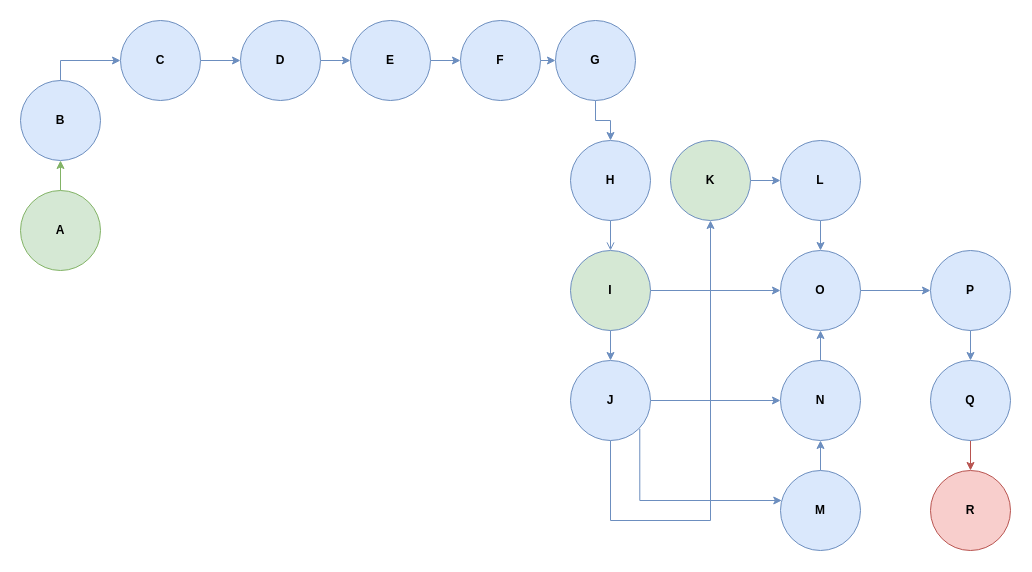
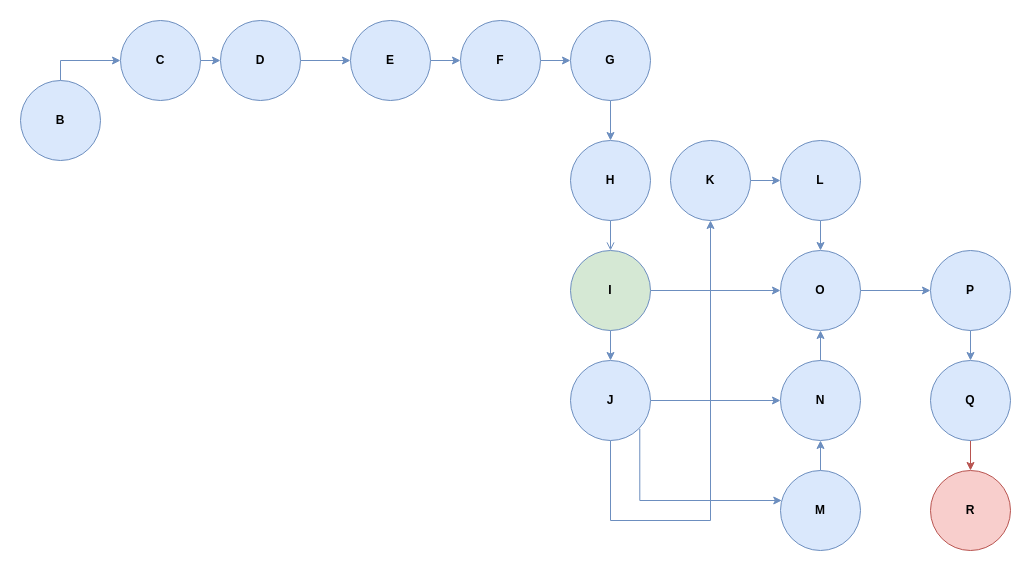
  <mxCell id="0" />
  <mxCell id="1" parent="0" />
  <mxCell id="2" style="edgeStyle=orthogonalEdgeStyle;rounded=0;orthogonalLoop=1;jettySize=auto;html=1;exitX=1;exitY=0.5;exitDx=0;exitDy=0;entryX=0;entryY=0.5;entryDx=0;entryDy=0;fontStyle=1;fillColor=#dae8fc;strokeColor=#6c8ebf;" edge="1" parent="1" source="3" target="7"><mxGeometry relative="1" as="geometry" /></mxCell>
- <mxCell id="3" value="K" style="ellipse;whiteSpace=wrap;html=1;aspect=fixed;fontStyle=1;fillColor=#d5e8d4;strokeColor=#6c8ebf;" vertex="1" parent="1"><mxGeometry x="670" y="140" width="80" height="80" as="geometry" /></mxCell>
+ <mxCell id="3" value="K" style="ellipse;whiteSpace=wrap;html=1;aspect=fixed;fontStyle=1;fillColor=#dae8fc;strokeColor=#6c8ebf;" vertex="1" parent="1"><mxGeometry x="670" y="140" width="80" height="80" as="geometry" /></mxCell>
  <mxCell id="4" style="edgeStyle=orthogonalEdgeStyle;rounded=0;orthogonalLoop=1;jettySize=auto;html=1;exitX=1;exitY=0.5;exitDx=0;exitDy=0;entryX=0;entryY=0.5;entryDx=0;entryDy=0;fontStyle=1;fillColor=#dae8fc;strokeColor=#6c8ebf;" edge="1" parent="1" source="5" target="34"><mxGeometry relative="1" as="geometry" /></mxCell>
  <mxCell id="5" value="O" style="ellipse;whiteSpace=wrap;html=1;aspect=fixed;fontStyle=1;fillColor=#dae8fc;strokeColor=#6c8ebf;" vertex="1" parent="1"><mxGeometry x="780" y="250" width="80" height="80" as="geometry" /></mxCell>
  <mxCell id="6" style="edgeStyle=orthogonalEdgeStyle;rounded=0;orthogonalLoop=1;jettySize=auto;html=1;exitX=0.5;exitY=1;exitDx=0;exitDy=0;entryX=0.5;entryY=0;entryDx=0;entryDy=0;fontStyle=1;fillColor=#dae8fc;strokeColor=#6c8ebf;" edge="1" parent="1" source="7" target="5"><mxGeometry relative="1" as="geometry" /></mxCell>
  <mxCell id="7" value="L" style="ellipse;whiteSpace=wrap;html=1;aspect=fixed;fontStyle=1;fillColor=#dae8fc;strokeColor=#6c8ebf;" vertex="1" parent="1"><mxGeometry x="780" y="140" width="80" height="80" as="geometry" /></mxCell>
  <mxCell id="8" style="edgeStyle=orthogonalEdgeStyle;rounded=0;orthogonalLoop=1;jettySize=auto;html=1;exitX=0.5;exitY=1;exitDx=0;exitDy=0;entryX=0.5;entryY=1;entryDx=0;entryDy=0;fontStyle=1;fillColor=#dae8fc;strokeColor=#6c8ebf;" edge="1" parent="1" source="11" target="3"><mxGeometry relative="1" as="geometry"><Array as="points"><mxPoint x="610" y="520" /><mxPoint x="710" y="520" /></Array></mxGeometry></mxCell>
  <mxCell id="9" style="edgeStyle=orthogonalEdgeStyle;rounded=0;orthogonalLoop=1;jettySize=auto;html=1;exitX=1;exitY=1;exitDx=0;exitDy=0;fontStyle=1;fillColor=#dae8fc;strokeColor=#6c8ebf;" edge="1" parent="1" target="32"><mxGeometry relative="1" as="geometry"><mxPoint x="639.284" y="428.284" as="sourcePoint" /><mxPoint x="782.716" y="481.716" as="targetPoint" /><Array as="points"><mxPoint x="639" y="500" /></Array></mxGeometry></mxCell>
  <mxCell id="10" style="edgeStyle=orthogonalEdgeStyle;rounded=0;orthogonalLoop=1;jettySize=auto;html=1;exitX=1;exitY=0.5;exitDx=0;exitDy=0;entryX=0;entryY=0.5;entryDx=0;entryDy=0;fontStyle=1;fillColor=#dae8fc;strokeColor=#6c8ebf;" edge="1" parent="1" source="11" target="36"><mxGeometry relative="1" as="geometry" /></mxCell>
  <mxCell id="11" value="J" style="ellipse;whiteSpace=wrap;html=1;aspect=fixed;fontStyle=1;fillColor=#dae8fc;strokeColor=#6c8ebf;" vertex="1" parent="1"><mxGeometry x="570" y="360" width="80" height="80" as="geometry" /></mxCell>
  <mxCell id="12" style="edgeStyle=orthogonalEdgeStyle;rounded=0;orthogonalLoop=1;jettySize=auto;html=1;exitX=0.5;exitY=1;exitDx=0;exitDy=0;entryX=0.5;entryY=0;entryDx=0;entryDy=0;fontStyle=1;fillColor=#dae8fc;strokeColor=#6c8ebf;" edge="1" parent="1" source="14" target="11"><mxGeometry relative="1" as="geometry" /></mxCell>
  <mxCell id="13" style="edgeStyle=orthogonalEdgeStyle;rounded=0;orthogonalLoop=1;jettySize=auto;html=1;exitX=1;exitY=0.5;exitDx=0;exitDy=0;entryX=0;entryY=0.5;entryDx=0;entryDy=0;fontStyle=1;fillColor=#dae8fc;strokeColor=#6c8ebf;" edge="1" parent="1" source="14" target="5"><mxGeometry relative="1" as="geometry" /></mxCell>
  <mxCell id="14" value="I" style="ellipse;whiteSpace=wrap;html=1;aspect=fixed;fontStyle=1;fillColor=#d5e8d4;strokeColor=#6c8ebf;" vertex="1" parent="1"><mxGeometry x="570" y="250" width="80" height="80" as="geometry" /></mxCell>
  <mxCell id="15" style="edgeStyle=orthogonalEdgeStyle;rounded=0;orthogonalLoop=1;jettySize=auto;html=1;exitX=0.5;exitY=1;exitDx=0;exitDy=0;entryX=0.5;entryY=0;entryDx=0;entryDy=0;fontStyle=1;fillColor=#dae8fc;strokeColor=#6c8ebf;endArrow=open;" edge="1" parent="1" source="16" target="14"><mxGeometry relative="1" as="geometry" /></mxCell>
  <mxCell id="16" value="H" style="ellipse;whiteSpace=wrap;html=1;aspect=fixed;fontStyle=1;fillColor=#dae8fc;strokeColor=#6c8ebf;" vertex="1" parent="1"><mxGeometry x="570" y="140" width="80" height="80" as="geometry" /></mxCell>
  <mxCell id="17" style="edgeStyle=orthogonalEdgeStyle;rounded=0;orthogonalLoop=1;jettySize=auto;html=1;exitX=0.5;exitY=1;exitDx=0;exitDy=0;entryX=0.5;entryY=0;entryDx=0;entryDy=0;fontStyle=1;fillColor=#dae8fc;strokeColor=#6c8ebf;" edge="1" parent="1" source="18" target="16"><mxGeometry relative="1" as="geometry" /></mxCell>
- <mxCell id="18" value="G" style="ellipse;whiteSpace=wrap;html=1;aspect=fixed;fontStyle=1;fillColor=#dae8fc;strokeColor=#6c8ebf;" vertex="1" parent="1"><mxGeometry x="555" y="20" width="80" height="80" as="geometry" /></mxCell>
+ <mxCell id="18" value="G" style="ellipse;whiteSpace=wrap;html=1;aspect=fixed;fontStyle=1;fillColor=#dae8fc;strokeColor=#6c8ebf;" vertex="1" parent="1"><mxGeometry x="570" y="20" width="80" height="80" as="geometry" /></mxCell>
  <mxCell id="19" style="edgeStyle=orthogonalEdgeStyle;rounded=0;orthogonalLoop=1;jettySize=auto;html=1;exitX=1;exitY=0.5;exitDx=0;exitDy=0;entryX=0;entryY=0.5;entryDx=0;entryDy=0;fontStyle=1;fillColor=#dae8fc;strokeColor=#6c8ebf;" edge="1" parent="1" source="20" target="18"><mxGeometry relative="1" as="geometry" /></mxCell>
  <mxCell id="20" value="F" style="ellipse;whiteSpace=wrap;html=1;aspect=fixed;fontStyle=1;fillColor=#dae8fc;strokeColor=#6c8ebf;" vertex="1" parent="1"><mxGeometry x="460" y="20" width="80" height="80" as="geometry" /></mxCell>
  <mxCell id="21" style="edgeStyle=orthogonalEdgeStyle;rounded=0;orthogonalLoop=1;jettySize=auto;html=1;exitX=1;exitY=0.5;exitDx=0;exitDy=0;entryX=0;entryY=0.5;entryDx=0;entryDy=0;fontStyle=1;fillColor=#dae8fc;strokeColor=#6c8ebf;" edge="1" parent="1" source="22" target="20"><mxGeometry relative="1" as="geometry" /></mxCell>
  <mxCell id="22" value="E" style="ellipse;whiteSpace=wrap;html=1;aspect=fixed;fontStyle=1;fillColor=#dae8fc;strokeColor=#6c8ebf;" vertex="1" parent="1"><mxGeometry x="350" y="20" width="80" height="80" as="geometry" /></mxCell>
  <mxCell id="23" style="edgeStyle=orthogonalEdgeStyle;rounded=0;orthogonalLoop=1;jettySize=auto;html=1;exitX=1;exitY=0.5;exitDx=0;exitDy=0;entryX=0;entryY=0.5;entryDx=0;entryDy=0;fontStyle=1;fillColor=#dae8fc;strokeColor=#6c8ebf;" edge="1" parent="1" source="24" target="22"><mxGeometry relative="1" as="geometry" /></mxCell>
- <mxCell id="24" value="D" style="ellipse;whiteSpace=wrap;html=1;aspect=fixed;fontStyle=1;fillColor=#dae8fc;strokeColor=#6c8ebf;" vertex="1" parent="1"><mxGeometry x="240" y="20" width="80" height="80" as="geometry" /></mxCell>
+ <mxCell id="24" value="D" style="ellipse;whiteSpace=wrap;html=1;aspect=fixed;fontStyle=1;fillColor=#dae8fc;strokeColor=#6c8ebf;" vertex="1" parent="1"><mxGeometry x="220" y="20" width="80" height="80" as="geometry" /></mxCell>
  <mxCell id="25" style="edgeStyle=orthogonalEdgeStyle;rounded=0;orthogonalLoop=1;jettySize=auto;html=1;exitX=1;exitY=0.5;exitDx=0;exitDy=0;entryX=0;entryY=0.5;entryDx=0;entryDy=0;fontStyle=1;fillColor=#dae8fc;strokeColor=#6c8ebf;" edge="1" parent="1" source="26" target="24"><mxGeometry relative="1" as="geometry" /></mxCell>
  <mxCell id="26" value="C" style="ellipse;whiteSpace=wrap;html=1;aspect=fixed;fontStyle=1;fillColor=#dae8fc;strokeColor=#6c8ebf;" vertex="1" parent="1"><mxGeometry x="120" y="20" width="80" height="80" as="geometry" /></mxCell>
  <mxCell id="27" style="edgeStyle=orthogonalEdgeStyle;rounded=0;orthogonalLoop=1;jettySize=auto;html=1;exitX=0.5;exitY=0;exitDx=0;exitDy=0;fontStyle=1;fillColor=#dae8fc;strokeColor=#6c8ebf;" edge="1" parent="1" source="28" target="26"><mxGeometry relative="1" as="geometry" /></mxCell>
  <mxCell id="28" value="B" style="ellipse;whiteSpace=wrap;html=1;aspect=fixed;fontStyle=1;fillColor=#dae8fc;strokeColor=#6c8ebf;" vertex="1" parent="1"><mxGeometry x="20" y="80" width="80" height="80" as="geometry" /></mxCell>
- <mxCell id="29" style="edgeStyle=orthogonalEdgeStyle;rounded=0;orthogonalLoop=1;jettySize=auto;html=1;exitX=0.5;exitY=0;exitDx=0;exitDy=0;entryX=0.5;entryY=1;entryDx=0;entryDy=0;fontStyle=1;fillColor=#d5e8d4;strokeColor=#82b366;" edge="1" parent="1" source="30" target="28"><mxGeometry relative="1" as="geometry" /></mxCell>
- <mxCell id="30" value="A" style="ellipse;whiteSpace=wrap;html=1;aspect=fixed;fontStyle=1;fillColor=#d5e8d4;strokeColor=#82b366;" vertex="1" parent="1"><mxGeometry x="20" y="190" width="80" height="80" as="geometry" /></mxCell>
  <mxCell id="31" style="edgeStyle=orthogonalEdgeStyle;rounded=0;orthogonalLoop=1;jettySize=auto;html=1;exitX=0.5;exitY=0;exitDx=0;exitDy=0;entryX=0.5;entryY=1;entryDx=0;entryDy=0;fontStyle=1;fillColor=#dae8fc;strokeColor=#6c8ebf;" edge="1" parent="1" source="32" target="36"><mxGeometry relative="1" as="geometry" /></mxCell>
  <mxCell id="32" value="M" style="ellipse;whiteSpace=wrap;html=1;aspect=fixed;fontStyle=1;fillColor=#dae8fc;strokeColor=#6c8ebf;" vertex="1" parent="1"><mxGeometry x="780" y="470" width="80" height="80" as="geometry" /></mxCell>
  <mxCell id="33" style="edgeStyle=orthogonalEdgeStyle;rounded=0;orthogonalLoop=1;jettySize=auto;html=1;exitX=0.5;exitY=1;exitDx=0;exitDy=0;entryX=0.5;entryY=0;entryDx=0;entryDy=0;fontStyle=1;fillColor=#dae8fc;strokeColor=#6c8ebf;" edge="1" parent="1" source="34" target="38"><mxGeometry relative="1" as="geometry" /></mxCell>
  <mxCell id="34" value="P" style="ellipse;whiteSpace=wrap;html=1;aspect=fixed;fontStyle=1;fillColor=#dae8fc;strokeColor=#6c8ebf;" vertex="1" parent="1"><mxGeometry x="930" y="250" width="80" height="80" as="geometry" /></mxCell>
  <mxCell id="35" style="edgeStyle=orthogonalEdgeStyle;rounded=0;orthogonalLoop=1;jettySize=auto;html=1;exitX=0.5;exitY=0;exitDx=0;exitDy=0;entryX=0.5;entryY=1;entryDx=0;entryDy=0;fontStyle=1;fillColor=#dae8fc;strokeColor=#6c8ebf;" edge="1" parent="1" source="36" target="5"><mxGeometry relative="1" as="geometry" /></mxCell>
  <mxCell id="36" value="N" style="ellipse;whiteSpace=wrap;html=1;aspect=fixed;fontStyle=1;fillColor=#dae8fc;strokeColor=#6c8ebf;" vertex="1" parent="1"><mxGeometry x="780" y="360" width="80" height="80" as="geometry" /></mxCell>
  <mxCell id="37" style="edgeStyle=orthogonalEdgeStyle;rounded=0;orthogonalLoop=1;jettySize=auto;html=1;exitX=0.5;exitY=1;exitDx=0;exitDy=0;entryX=0.5;entryY=0;entryDx=0;entryDy=0;fontStyle=1;fillColor=#f8cecc;strokeColor=#b85450;" edge="1" parent="1" source="38" target="39"><mxGeometry relative="1" as="geometry" /></mxCell>
  <mxCell id="38" value="Q" style="ellipse;whiteSpace=wrap;html=1;aspect=fixed;fontStyle=1;fillColor=#dae8fc;strokeColor=#6c8ebf;" vertex="1" parent="1"><mxGeometry x="930" y="360" width="80" height="80" as="geometry" /></mxCell>
  <mxCell id="39" value="R" style="ellipse;whiteSpace=wrap;html=1;aspect=fixed;fontStyle=1;fillColor=#f8cecc;strokeColor=#b85450;" vertex="1" parent="1"><mxGeometry x="930" y="470" width="80" height="80" as="geometry" /></mxCell>
